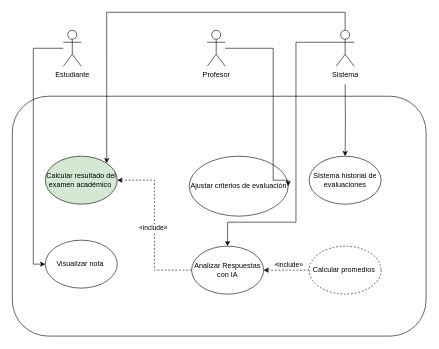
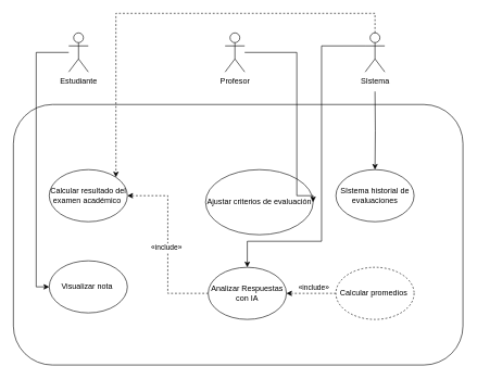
  <mxCell id="0" />
  <mxCell id="1" parent="0" />
  <mxCell id="2" value="" style="rounded=1;whiteSpace=wrap;html=1;" vertex="1" parent="1"><mxGeometry x="20" y="160" width="690" height="400" as="geometry" /></mxCell>
- <mxCell id="3" value="Calcular resultado del examen académico&amp;nbsp;" style="ellipse;whiteSpace=wrap;html=1;fillColor=#d5e8d4;" vertex="1" parent="1"><mxGeometry x="75" y="260" width="120" height="80" as="geometry" /></mxCell>
+ <mxCell id="3" value="Calcular resultado del examen académico&amp;nbsp;" style="ellipse;whiteSpace=wrap;html=1;" vertex="1" parent="1"><mxGeometry x="75" y="260" width="120" height="80" as="geometry" /></mxCell>
  <mxCell id="4" style="edgeStyle=orthogonalEdgeStyle;rounded=0;orthogonalLoop=1;jettySize=auto;html=1;entryX=1;entryY=0.5;entryDx=0;entryDy=0;dashed=1;" edge="1" parent="1" source="6" target="3"><mxGeometry relative="1" as="geometry" /></mxCell>
  <mxCell id="5" value="«include»" style="edgeLabel;html=1;align=center;verticalAlign=middle;resizable=0;points=[];" vertex="1" connectable="0" parent="4"><mxGeometry x="-0.031" y="3" relative="1" as="geometry"><mxPoint as="offset" /></mxGeometry></mxCell>
  <mxCell id="6" value="Analizar Respuestas con IA" style="ellipse;whiteSpace=wrap;html=1;" vertex="1" parent="1"><mxGeometry x="319" y="410" width="120" height="80" as="geometry" /></mxCell>
  <mxCell id="7" value="SIstema historial de evaluaciones" style="ellipse;whiteSpace=wrap;html=1;" vertex="1" parent="1"><mxGeometry x="515" y="260" width="120" height="80" as="geometry" /></mxCell>
  <mxCell id="8" value="Ajustar criterios de evaluación" style="ellipse;whiteSpace=wrap;html=1;" vertex="1" parent="1"><mxGeometry x="315" y="260" width="165" height="100" as="geometry" /></mxCell>
  <mxCell id="9" value="Visualizar nota&amp;nbsp;" style="ellipse;whiteSpace=wrap;html=1;" vertex="1" parent="1"><mxGeometry x="75" y="400" width="120" height="80" as="geometry" /></mxCell>
  <mxCell id="10" style="edgeStyle=orthogonalEdgeStyle;rounded=0;orthogonalLoop=1;jettySize=auto;html=1;entryX=1;entryY=0.5;entryDx=0;entryDy=0;dashed=1;" edge="1" parent="1" source="12" target="6"><mxGeometry relative="1" as="geometry" /></mxCell>
  <mxCell id="11" value="«include»" style="edgeLabel;html=1;align=center;verticalAlign=middle;resizable=0;points=[];" vertex="1" connectable="0" parent="10"><mxGeometry x="-0.492" y="2" relative="1" as="geometry"><mxPoint x="-16" y="-12" as="offset" /></mxGeometry></mxCell>
  <mxCell id="12" value="Calcular promedios&amp;nbsp;" style="ellipse;whiteSpace=wrap;html=1;dashed=1;" vertex="1" parent="1"><mxGeometry x="515" y="410" width="120" height="80" as="geometry" /></mxCell>
  <mxCell id="13" style="edgeStyle=orthogonalEdgeStyle;rounded=0;orthogonalLoop=1;jettySize=auto;html=1;entryX=0;entryY=0.5;entryDx=0;entryDy=0;" edge="1" parent="1" source="14" target="9"><mxGeometry relative="1" as="geometry"><Array as="points"><mxPoint x="55" y="80" /><mxPoint x="55" y="440" /></Array></mxGeometry></mxCell>
  <mxCell id="14" value="Estudiante" style="shape=umlActor;verticalLabelPosition=bottom;verticalAlign=top;html=1;outlineConnect=0;" vertex="1" parent="1"><mxGeometry x="105" y="50" width="30" height="60" as="geometry" /></mxCell>
  <mxCell id="15" style="edgeStyle=orthogonalEdgeStyle;rounded=0;orthogonalLoop=1;jettySize=auto;html=1;entryX=1;entryY=0.5;entryDx=0;entryDy=0;" edge="1" parent="1" source="16" target="8"><mxGeometry relative="1" as="geometry"><Array as="points"><mxPoint x="455" y="80" /><mxPoint x="455" y="300" /></Array></mxGeometry></mxCell>
  <mxCell id="16" value="Profesor" style="shape=umlActor;verticalLabelPosition=bottom;verticalAlign=top;html=1;outlineConnect=0;" vertex="1" parent="1"><mxGeometry x="345" y="50" width="30" height="60" as="geometry" /></mxCell>
- <mxCell id="17" style="edgeStyle=orthogonalEdgeStyle;rounded=0;orthogonalLoop=1;jettySize=auto;html=1;entryX=1;entryY=0;entryDx=0;entryDy=0;" edge="1" parent="1" source="18" target="3"><mxGeometry relative="1" as="geometry"><mxPoint x="575" y="18.4" as="targetPoint" /><Array as="points"><mxPoint x="575" y="20" /><mxPoint x="177" y="20" /></Array></mxGeometry></mxCell>
+ <mxCell id="17" style="edgeStyle=orthogonalEdgeStyle;rounded=0;orthogonalLoop=1;jettySize=auto;html=1;entryX=1;entryY=0;entryDx=0;entryDy=0;dashed=1;" edge="1" parent="1" source="18" target="3"><mxGeometry relative="1" as="geometry"><mxPoint x="575" y="18.4" as="targetPoint" /><Array as="points"><mxPoint x="575" y="20" /><mxPoint x="177" y="20" /></Array></mxGeometry></mxCell>
  <mxCell id="18" value="SIstema" style="shape=umlActor;verticalLabelPosition=bottom;verticalAlign=top;html=1;outlineConnect=0;" vertex="1" parent="1"><mxGeometry x="560" y="50" width="30" height="60" as="geometry" /></mxCell>
  <mxCell id="19" style="edgeStyle=orthogonalEdgeStyle;rounded=0;orthogonalLoop=1;jettySize=auto;html=1;entryX=0.5;entryY=0;entryDx=0;entryDy=0;" edge="1" parent="1" target="7"><mxGeometry relative="1" as="geometry"><mxPoint x="575" y="140" as="sourcePoint" /><mxPoint x="560" y="270" as="targetPoint" /></mxGeometry></mxCell>
  <mxCell id="20" style="edgeStyle=orthogonalEdgeStyle;rounded=0;orthogonalLoop=1;jettySize=auto;html=1;exitX=0;exitY=0.333;exitDx=0;exitDy=0;exitPerimeter=0;" edge="1" parent="1" source="18" target="6"><mxGeometry relative="1" as="geometry"><Array as="points"><mxPoint x="493" y="70" /><mxPoint x="493" y="370" /><mxPoint x="379" y="370" /></Array></mxGeometry></mxCell>
